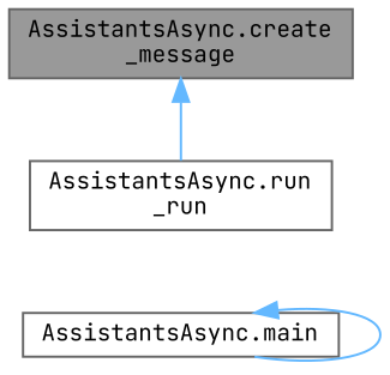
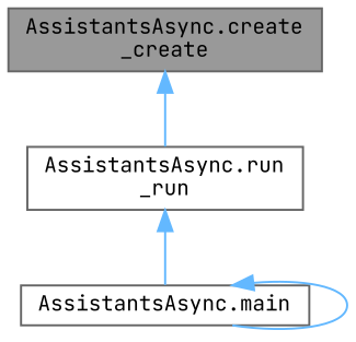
  digraph {
    fontname="JetBrains Mono"
    rankdir=TB
    node [color=grey40 fillcolor=white fontname="JetBrains Mono" fontsize=10 shape=box style=filled]
    edge [color=steelblue1 dir=back fontname="JetBrains Mono" fontsize=10 labelfontname=Helvetica labelfontsize=10 style=solid]
-   n1 [color=gray40 fillcolor=grey60 fontcolor=black height=0.2 label="AssistantsAsync.create\l_message" width=0.4]
+   n1 [color=gray40 fillcolor=grey60 fontcolor=black height=0.2 label="AssistantsAsync.create\l_create" width=0.4]
    n2 [height=0.2 label="AssistantsAsync.run\l_run" width=0.4]
    n3 [height=0.2 label="AssistantsAsync.main" width=0.4]
    n1 -> n2
+   n2 -> n3
    n3 -> n3
  }
